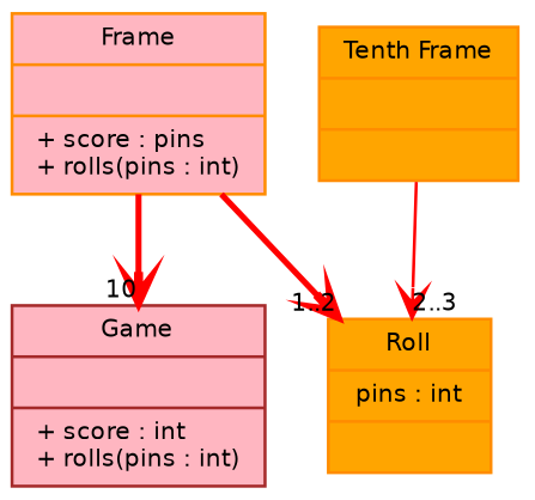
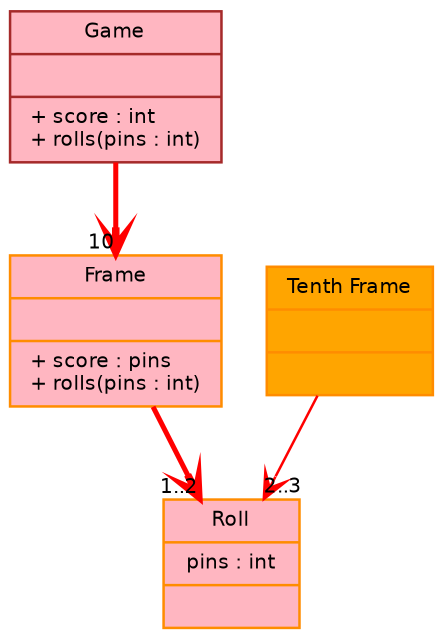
  digraph {
    fontname="Bitstream Vera Sans"
    fontsize=8
    node [color=darkorange fillcolor=lightpink fontname="Bitstream Vera Sans" fontsize=8 shape=record style=filled]
    edge [arrowhead=open color=red fontname="Bitstream Vera Sans" fontsize=8 style=bold]
    n1 [color=brown label="{Game||+ score : int\l+ rolls(pins : int)}"]
    n2 [label="{Frame||+ score : pins\l+ rolls(pins : int)}"]
-   n3 [fillcolor=orange label="{Roll|pins : int|}"]
+   n3 [label="{Roll|pins : int|}"]
    n4 [fillcolor=orange label="{Tenth Frame||}"]
-   n2 -> n1 [headlabel=10]
+   n1 -> n2 [headlabel=10]
    n2 -> n3 [headlabel="1..2"]
    n4 -> n3 [headlabel="2..3	 	" style=solid]
  }
